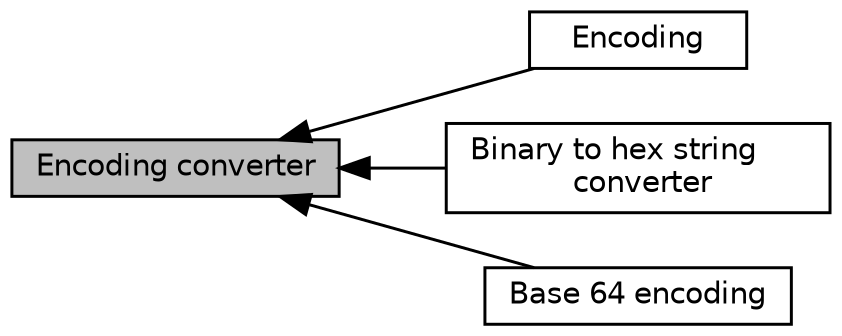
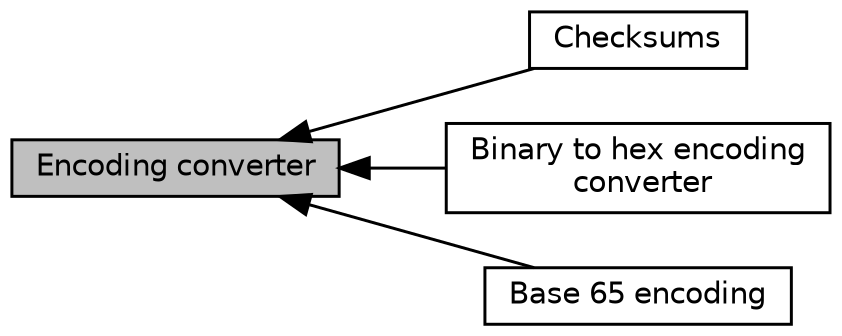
  digraph {
    rankdir=LR
    node [color=black fillcolor=white fontname=Helvetica fontsize=10 shape=box style=filled]
    edge [dir=back fontname=Helvetica fontsize=10 labelfontname=Helvetica labelfontsize=10 shape=plaintext style=solid]
-   n1 [height=0.2 label=Encoding width=0.4]
-   n2 [height=0.2 label="Binary to hex string\l converter" width=0.4]
+   n1 [height=0.2 label=Checksums width=0.4]
+   n2 [height=0.2 label="Binary to hex encoding\l converter" width=0.4]
    n3 [fillcolor=grey75 fontcolor=black height=0.2 label="Encoding converter" width=0.4]
-   n4 [height=0.2 label="Base 64 encoding" width=0.4]
+   n4 [height=0.2 label="Base 65 encoding" width=0.4]
    n3 -> n1
    n3 -> n2
    n3 -> n4
  }
